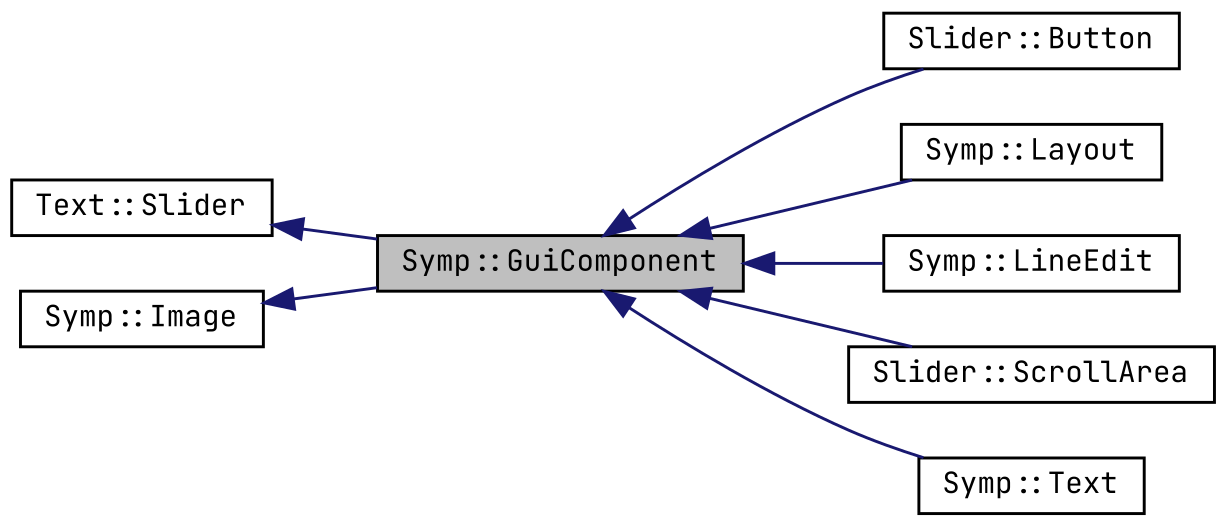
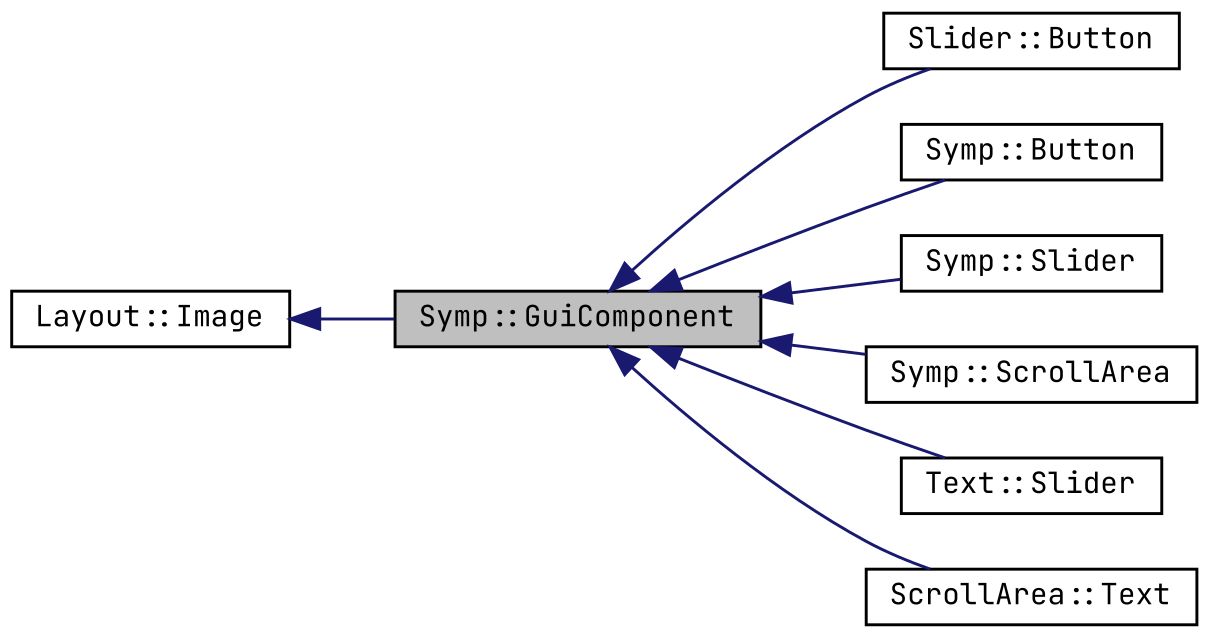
  digraph {
    fontname="JetBrains Mono"
    rankdir=LR
    node [color=black fillcolor=white fontname="JetBrains Mono" fontsize=10 shape=record style=filled]
    edge [color=midnightblue dir=back fontname="JetBrains Mono" fontsize=10 labelfontname=Helvetica labelfontsize=10 style=solid]
    n1 [fillcolor=grey75 fontcolor=black height=0.2 label="Symp::GuiComponent" width=0.4]
    n2 [height=0.2 label="Slider::Button" width=0.4]
-   n3 [height=0.2 label="Symp::Layout" width=0.4]
-   n4 [height=0.2 label="Symp::LineEdit" width=0.4]
-   n5 [height=0.2 label="Slider::ScrollArea" width=0.4]
+   n3 [height=0.2 label="Symp::Button" width=0.4]
+   n4 [height=0.2 label="Symp::Slider" width=0.4]
+   n5 [height=0.2 label="Symp::ScrollArea" width=0.4]
    n6 [height=0.2 label="Text::Slider" width=0.4]
-   n7 [height=0.2 label="Symp::Text" width=0.4]
-   n8 [height=0.2 label="Symp::Image" width=0.4]
+   n7 [height=0.2 label="ScrollArea::Text" width=0.4]
+   n8 [height=0.2 label="Layout::Image" width=0.4]
    n1 -> n2
    n1 -> n3
    n1 -> n4
    n1 -> n5
-   n6 -> n1
+   n1 -> n6
    n1 -> n7
    n8 -> n1
  }
